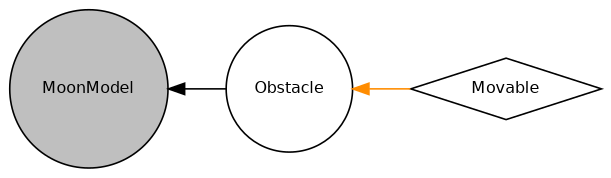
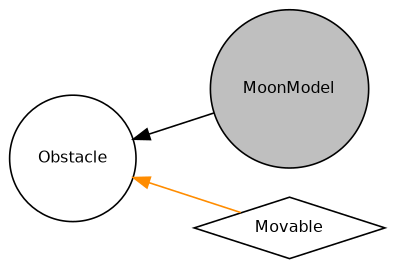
  digraph {
    rankdir=LR
    node [color=black fillcolor=white fontname=Helvetica fontsize=10 shape=circle style=filled]
    edge [dir=back fontname=Helvetica fontsize=10 labelfontname=Helvetica labelfontsize=10 style=solid]
    n1 [fillcolor=grey75 fontcolor=black height=0.2 label=MoonModel width=0.4]
    n2 [height=0.2 label=Obstacle width=0.4]
    n3 [height=0.2 label=Movable shape=diamond width=0.4]
-   n1 -> n2 [color=black]
+   n2 -> n1 [color=black]
    n2 -> n3 [color=darkorange]
  }
